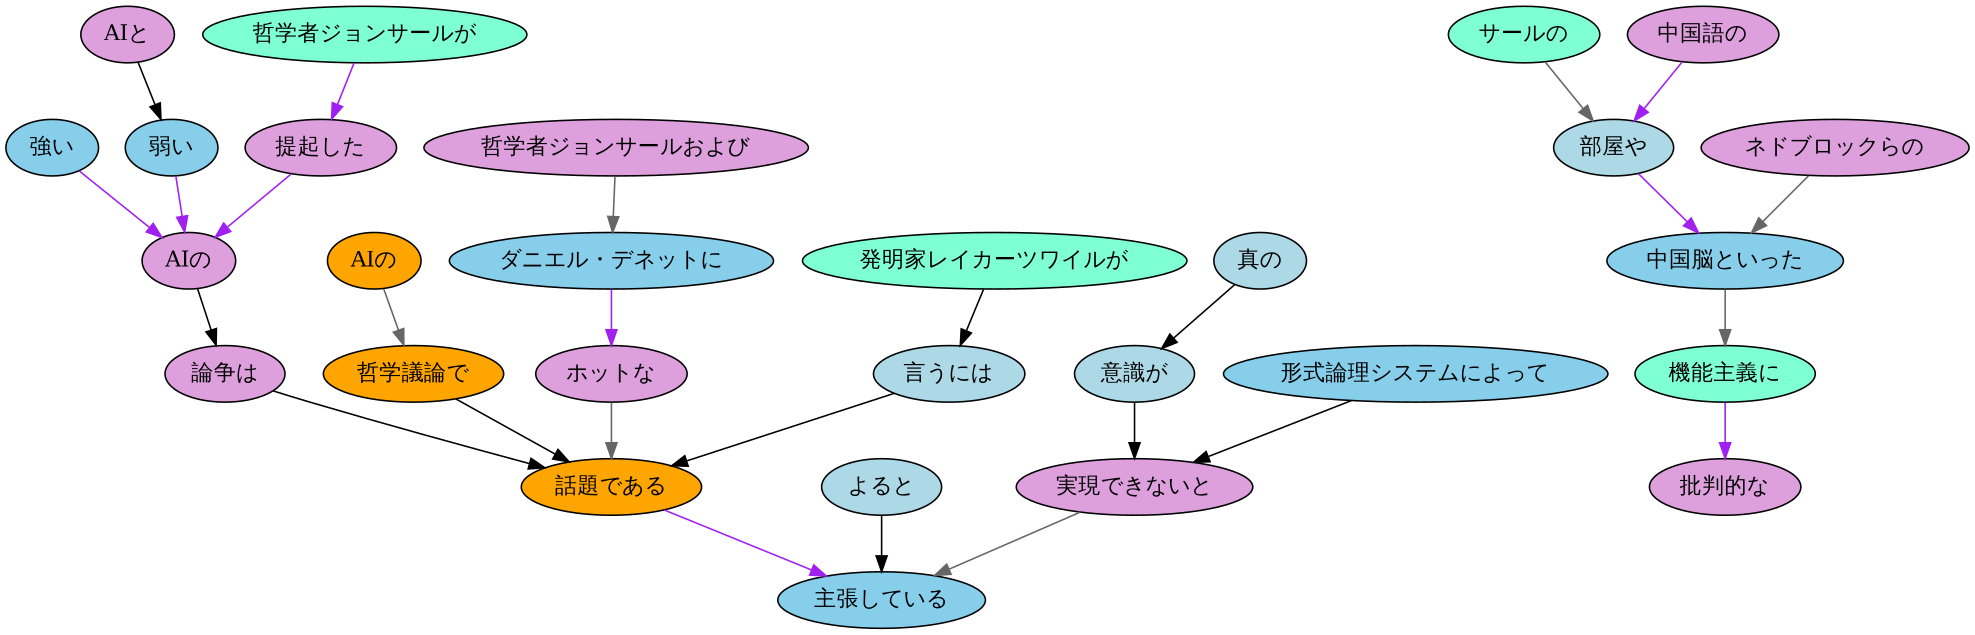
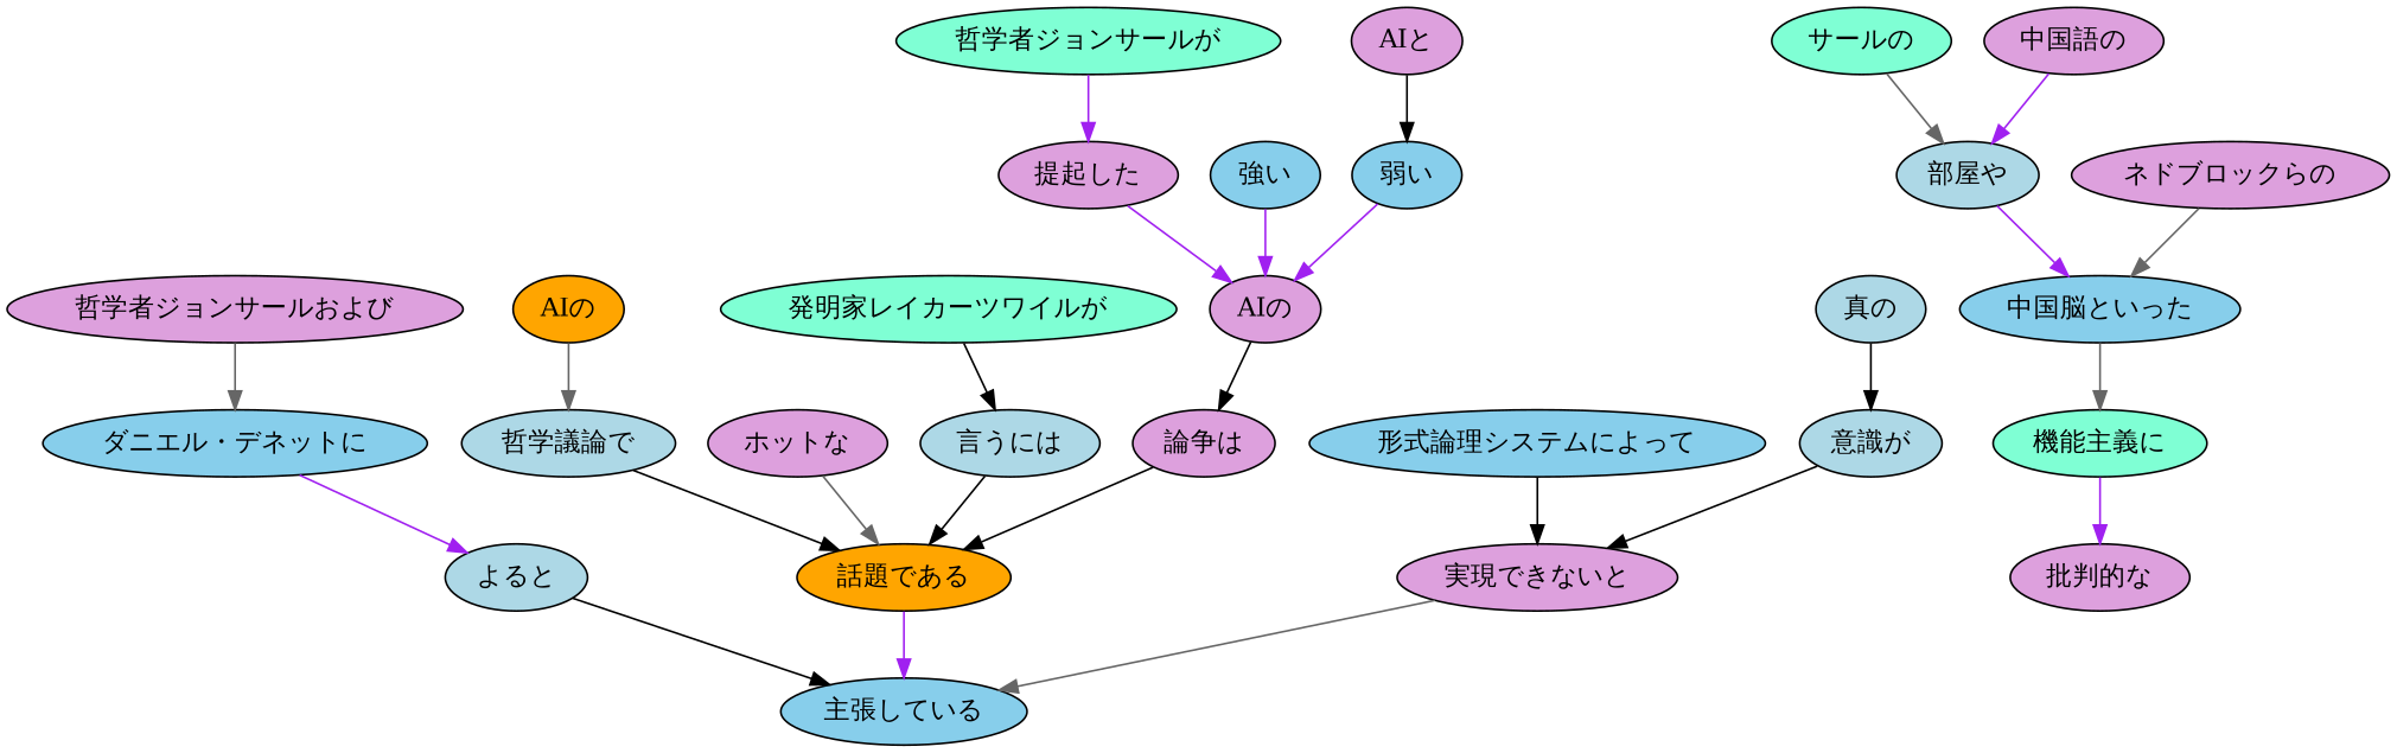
  digraph {
    node [fillcolor=plum style=filled]
    edge [color=black]
    n1 [fillcolor=aquamarine label="発明家レイカーツワイルが"]
    n2 [fillcolor=lightblue label="言うには"]
    n3 [fillcolor=orange label="話題である"]
    n4 [fillcolor=skyblue label="主張している"]
    n5 [fillcolor=aquamarine label="哲学者ジョンサールが"]
    n6 [label="提起した"]
    n7 [label="AIの"]
    n8 [label="論争は"]
    n9 [fillcolor=skyblue label="強い"]
    n10 [label="AIと"]
    n11 [fillcolor=skyblue label="弱い"]
    n12 [fillcolor=orange label="AIの"]
-   n13 [fillcolor=orange label="哲学議論で"]
+   n13 [fillcolor=lightblue label="哲学議論で"]
    n14 [label="ホットな"]
    n15 [label="哲学者ジョンサールおよび"]
    n16 [fillcolor=skyblue label="ダニエル・デネットに"]
    n17 [fillcolor=lightblue label="よると"]
    n18 [fillcolor=aquamarine label="サールの"]
    n19 [fillcolor=lightblue label="部屋や"]
    n20 [fillcolor=skyblue label="中国脳といった"]
    n21 [fillcolor=aquamarine label="機能主義に"]
    n22 [label="中国語の"]
    n23 [label="批判的な"]
    n24 [label="ネドブロックらの"]
    n25 [fillcolor=lightblue label="真の"]
    n26 [fillcolor=lightblue label="意識が"]
    n27 [label="実現できないと"]
    n28 [fillcolor=skyblue label="形式論理システムによって"]
    n1 -> n2
    n2 -> n3
    n3 -> n4 [color=purple]
    n5 -> n6 [color=purple]
    n6 -> n7 [color=purple]
    n7 -> n8
    n8 -> n3
    n9 -> n7 [color=purple]
    n10 -> n11
    n11 -> n7 [color=purple]
    n12 -> n13 [color=gray40]
    n13 -> n3
    n14 -> n3 [color=gray40]
    n15 -> n16 [color=gray40]
-   n16 -> n14 [color=purple]
+   n16 -> n17 [color=purple]
    n17 -> n4
    n18 -> n19 [color=gray40]
    n19 -> n20 [color=purple]
    n20 -> n21 [color=gray40]
    n21 -> n23 [color=purple]
    n22 -> n19 [color=purple]
    n24 -> n20 [color=gray40]
    n25 -> n26
    n26 -> n27
    n27 -> n4 [color=gray40]
    n28 -> n27
  }
